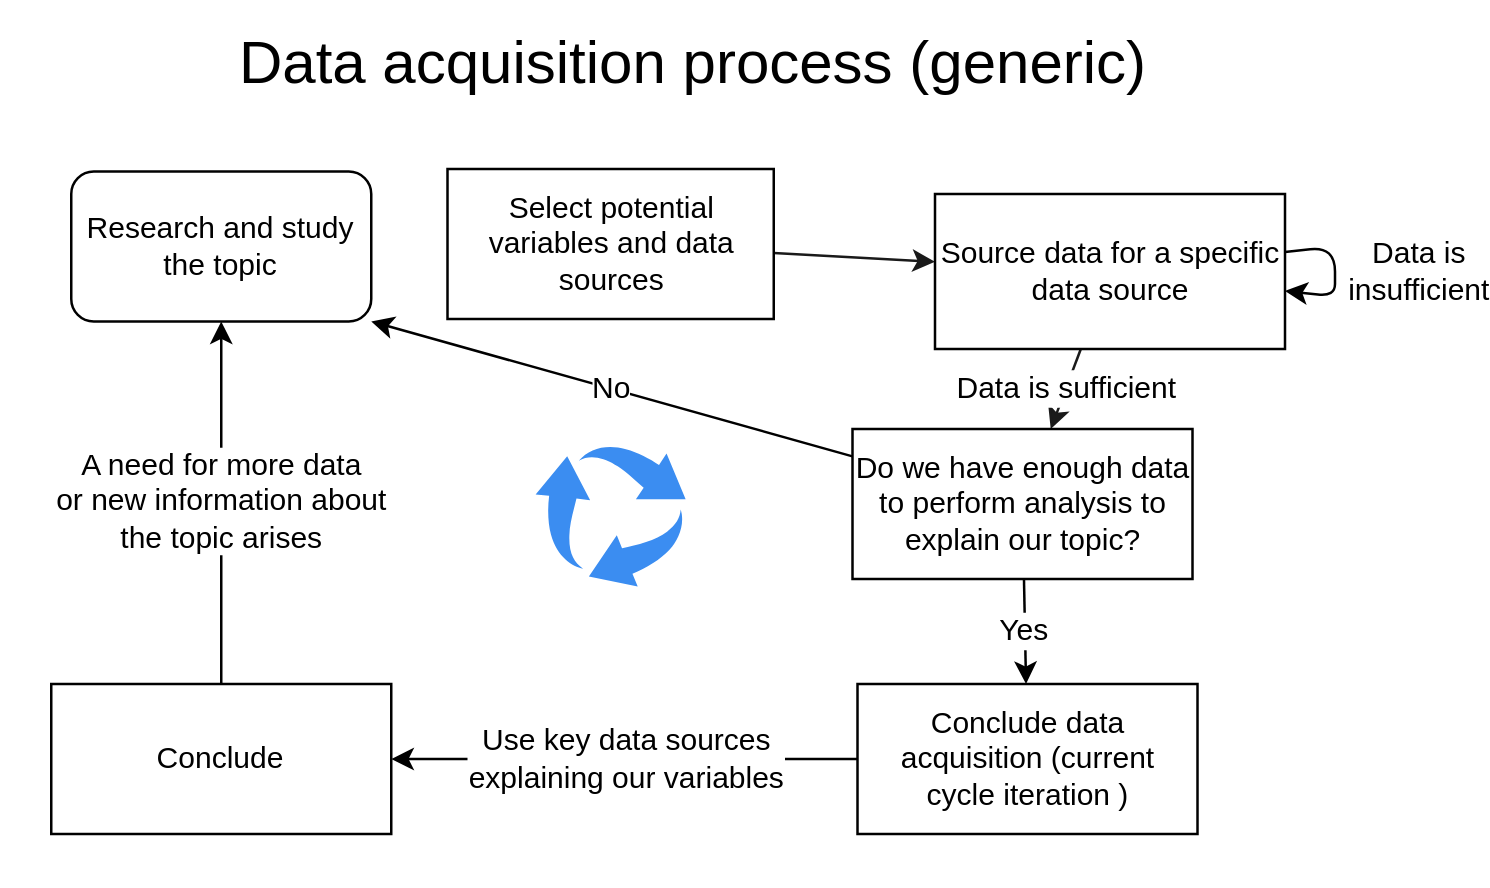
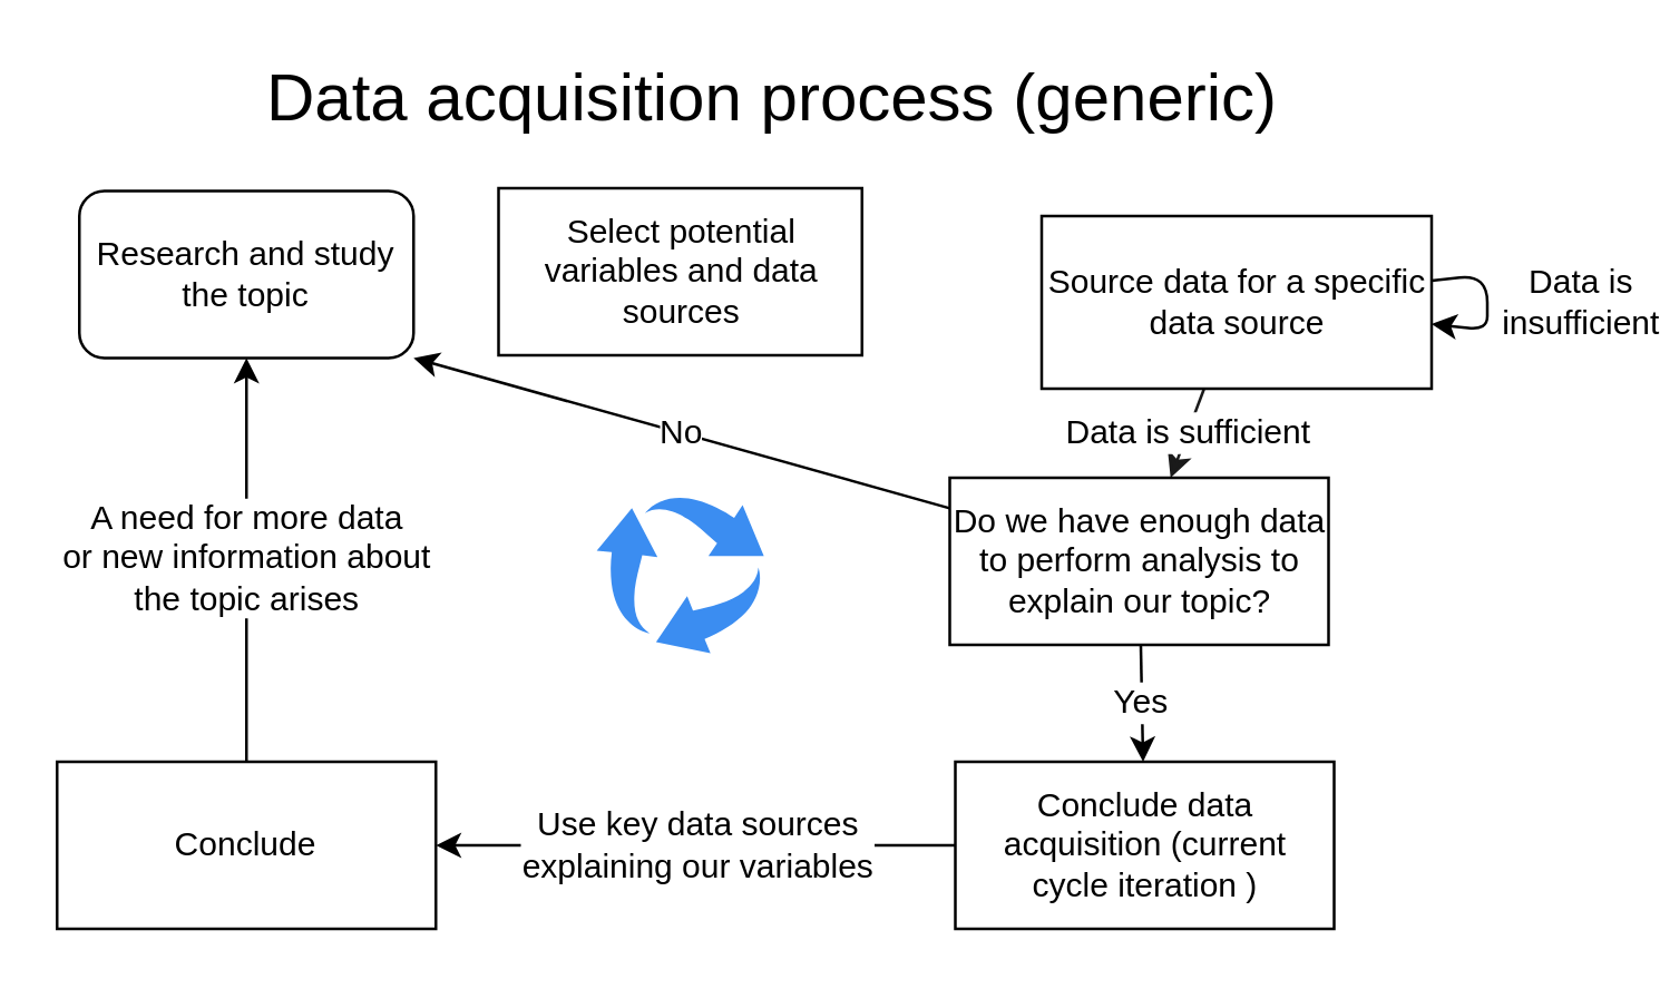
  <mxCell id="0" />
  <mxCell id="1" parent="0" />
- <mxCell id="2" value="Data acquisition process (generic)" style="text;html=1;align=center;verticalAlign=middle;whiteSpace=wrap;rounded=0;fontColor=#000000;fontSize=24;" parent="1" vertex="1"><mxGeometry x="91" y="10" width="372" height="30" as="geometry" /></mxCell>
+ <mxCell id="2" value="Data acquisition process (generic)" style="text;html=1;align=center;verticalAlign=middle;whiteSpace=wrap;rounded=0;fontColor=#000000;fontSize=24;" parent="1" vertex="1"><mxGeometry x="91" y="20" width="372" height="30" as="geometry" /></mxCell>
  <mxCell id="3" value="&lt;font color=&quot;#000000&quot;&gt;Research and study the topic&lt;/font&gt;" style="whiteSpace=wrap;html=1;fillColor=none;strokeColor=#000000;rounded=1;" parent="1" vertex="1"><mxGeometry x="28" y="68" width="120" height="60" as="geometry" /></mxCell>
- <mxCell id="4" value="" style="edgeStyle=none;html=1;strokeColor=#1A1A1A;fontColor=#000000;" parent="1" source="5" target="7" edge="1"><mxGeometry relative="1" as="geometry" /></mxCell>
  <mxCell id="5" value="&lt;font color=&quot;#000000&quot;&gt;Select potential variables and data sources&lt;/font&gt;" style="rounded=0;whiteSpace=wrap;html=1;fillColor=none;strokeColor=#000000;" parent="1" vertex="1"><mxGeometry x="178.5" y="67" width="130.5" height="60" as="geometry" /></mxCell>
  <mxCell id="6" value="&lt;font style=&quot;font-size: 12px;&quot;&gt;Data is sufficient&lt;/font&gt;" style="edgeStyle=none;html=1;strokeColor=#1A1A1A;fontSize=12;fontColor=#000000;labelBackgroundColor=#FFFFFF;" parent="1" source="7" target="10" edge="1"><mxGeometry relative="1" as="geometry" /></mxCell>
  <mxCell id="7" value="&lt;font color=&quot;#000000&quot;&gt;Source data for a specific data source&lt;/font&gt;" style="rounded=0;whiteSpace=wrap;html=1;fillColor=none;strokeColor=#000000;" parent="1" vertex="1"><mxGeometry x="373.5" y="77" width="140" height="62" as="geometry" /></mxCell>
  <mxCell id="8" value="No" style="edgeStyle=none;html=1;labelBackgroundColor=#FFFFFF;fontSize=12;fontColor=#000000;strokeColor=#000000;entryX=1;entryY=1;entryDx=0;entryDy=0;" parent="1" source="10" target="3" edge="1"><mxGeometry relative="1" as="geometry" /></mxCell>
  <mxCell id="9" value="Yes" style="edgeStyle=none;html=1;labelBackgroundColor=#FFFFFF;strokeColor=#000000;fontSize=12;fontColor=#000000;" parent="1" source="10" target="12" edge="1"><mxGeometry relative="1" as="geometry" /></mxCell>
  <mxCell id="10" value="&lt;font color=&quot;#000000&quot;&gt;Do we have enough data to perform analysis to explain our topic?&lt;/font&gt;" style="rounded=0;whiteSpace=wrap;html=1;fillColor=none;strokeColor=#000000;" parent="1" vertex="1"><mxGeometry x="340.5" y="171" width="136" height="60" as="geometry" /></mxCell>
  <mxCell id="11" value="Use key data sources&lt;br&gt;explaining our variables" style="edgeStyle=none;html=1;labelBackgroundColor=#FFFFFF;strokeColor=#000000;fontSize=12;fontColor=#000000;" parent="1" source="12" target="14" edge="1"><mxGeometry relative="1" as="geometry" /></mxCell>
  <mxCell id="12" value="&lt;font color=&quot;#000000&quot;&gt;Conclude data acquisition (current&lt;br&gt;cycle iteration )&lt;/font&gt;" style="rounded=0;whiteSpace=wrap;html=1;fillColor=none;strokeColor=#000000;" parent="1" vertex="1"><mxGeometry x="342.5" y="273" width="136" height="60" as="geometry" /></mxCell>
  <mxCell id="13" value="A need for more data&lt;br&gt;or new information about&lt;br&gt;the topic arises" style="edgeStyle=none;html=1;labelBackgroundColor=#FFFFFF;strokeColor=#000000;fontSize=12;fontColor=#000000;" parent="1" source="14" target="3" edge="1"><mxGeometry x="0.007" relative="1" as="geometry"><mxPoint as="offset" /></mxGeometry></mxCell>
  <mxCell id="14" value="&lt;font color=&quot;#000000&quot;&gt;Conclude&lt;/font&gt;" style="rounded=0;whiteSpace=wrap;html=1;fillColor=none;strokeColor=#000000;" parent="1" vertex="1"><mxGeometry x="20" y="273" width="136" height="60" as="geometry" /></mxCell>
  <mxCell id="15" value="Data is&lt;br&gt;insufficient" style="edgeStyle=none;html=1;labelBackgroundColor=#FFFFFF;strokeColor=#000000;fontSize=12;fontColor=#000000;" parent="1" source="7" target="7" edge="1"><mxGeometry y="33" relative="1" as="geometry"><Array as="points"><mxPoint x="499" y="91" /></Array><mxPoint as="offset" /></mxGeometry></mxCell>
  <mxCell id="16" value="" style="sketch=0;html=1;aspect=fixed;strokeColor=none;shadow=0;align=center;verticalAlign=top;fillColor=#3B8DF1;shape=mxgraph.gcp2.arrow_cycle" vertex="1" parent="1"><mxGeometry x="213.75" y="177" width="60" height="57" as="geometry" /></mxCell>
